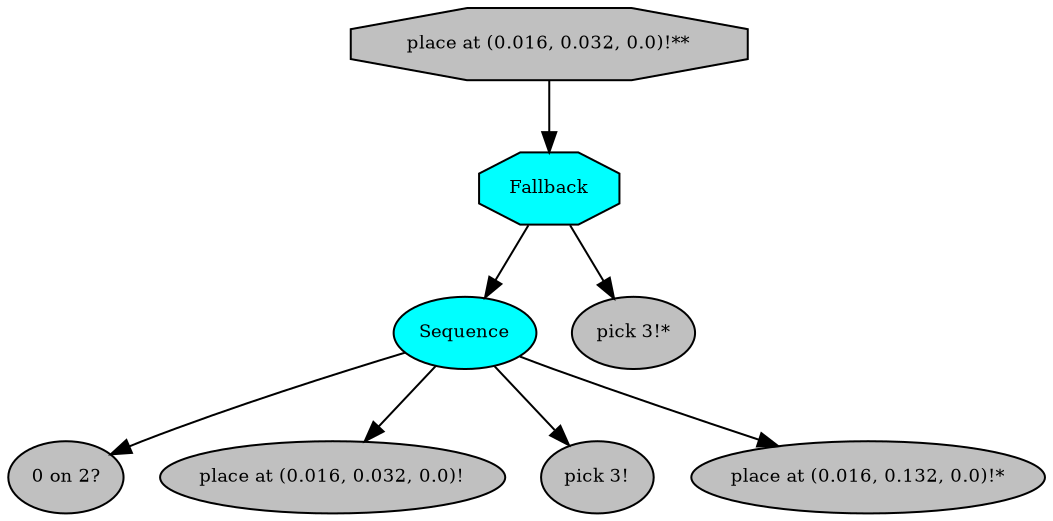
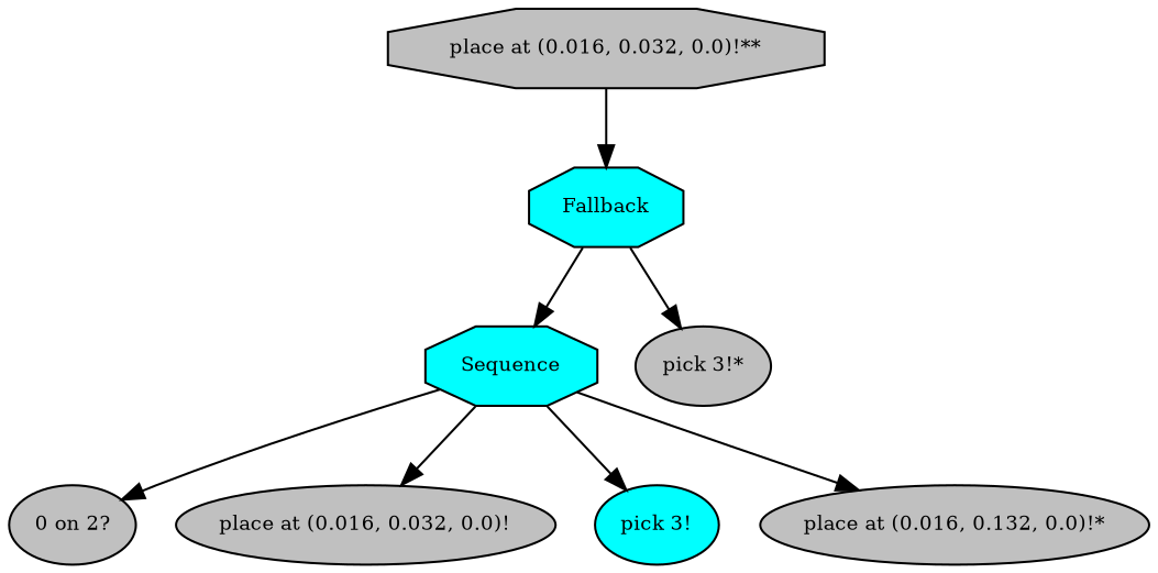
  digraph {
    fontname="times-roman"
    ordering=out
    node [fillcolor=gray fontcolor=black fontname="times-roman" fontsize=9 shape=ellipse style=filled]
    edge [fontname="times-roman"]
    n1 [fillcolor=cyan label=Fallback shape=octagon]
-   n2 [fillcolor=cyan label=Sequence]
+   n2 [fillcolor=cyan label=Sequence shape=octagon]
    n3 [label="pick 3!*"]
    n4 [label="0 on 2?"]
    n5 [label="place at (0.016, 0.032, 0.0)!"]
-   n6 [label="pick 3!"]
+   n6 [fillcolor=cyan label="pick 3!"]
    n7 [label="place at (0.016, 0.132, 0.0)!*"]
    n8 [label="place at (0.016, 0.032, 0.0)!**" shape=octagon]
    n1 -> n2
    n1 -> n3
    n2 -> n4
    n2 -> n5
    n2 -> n6
    n2 -> n7
    n8 -> n1
  }
